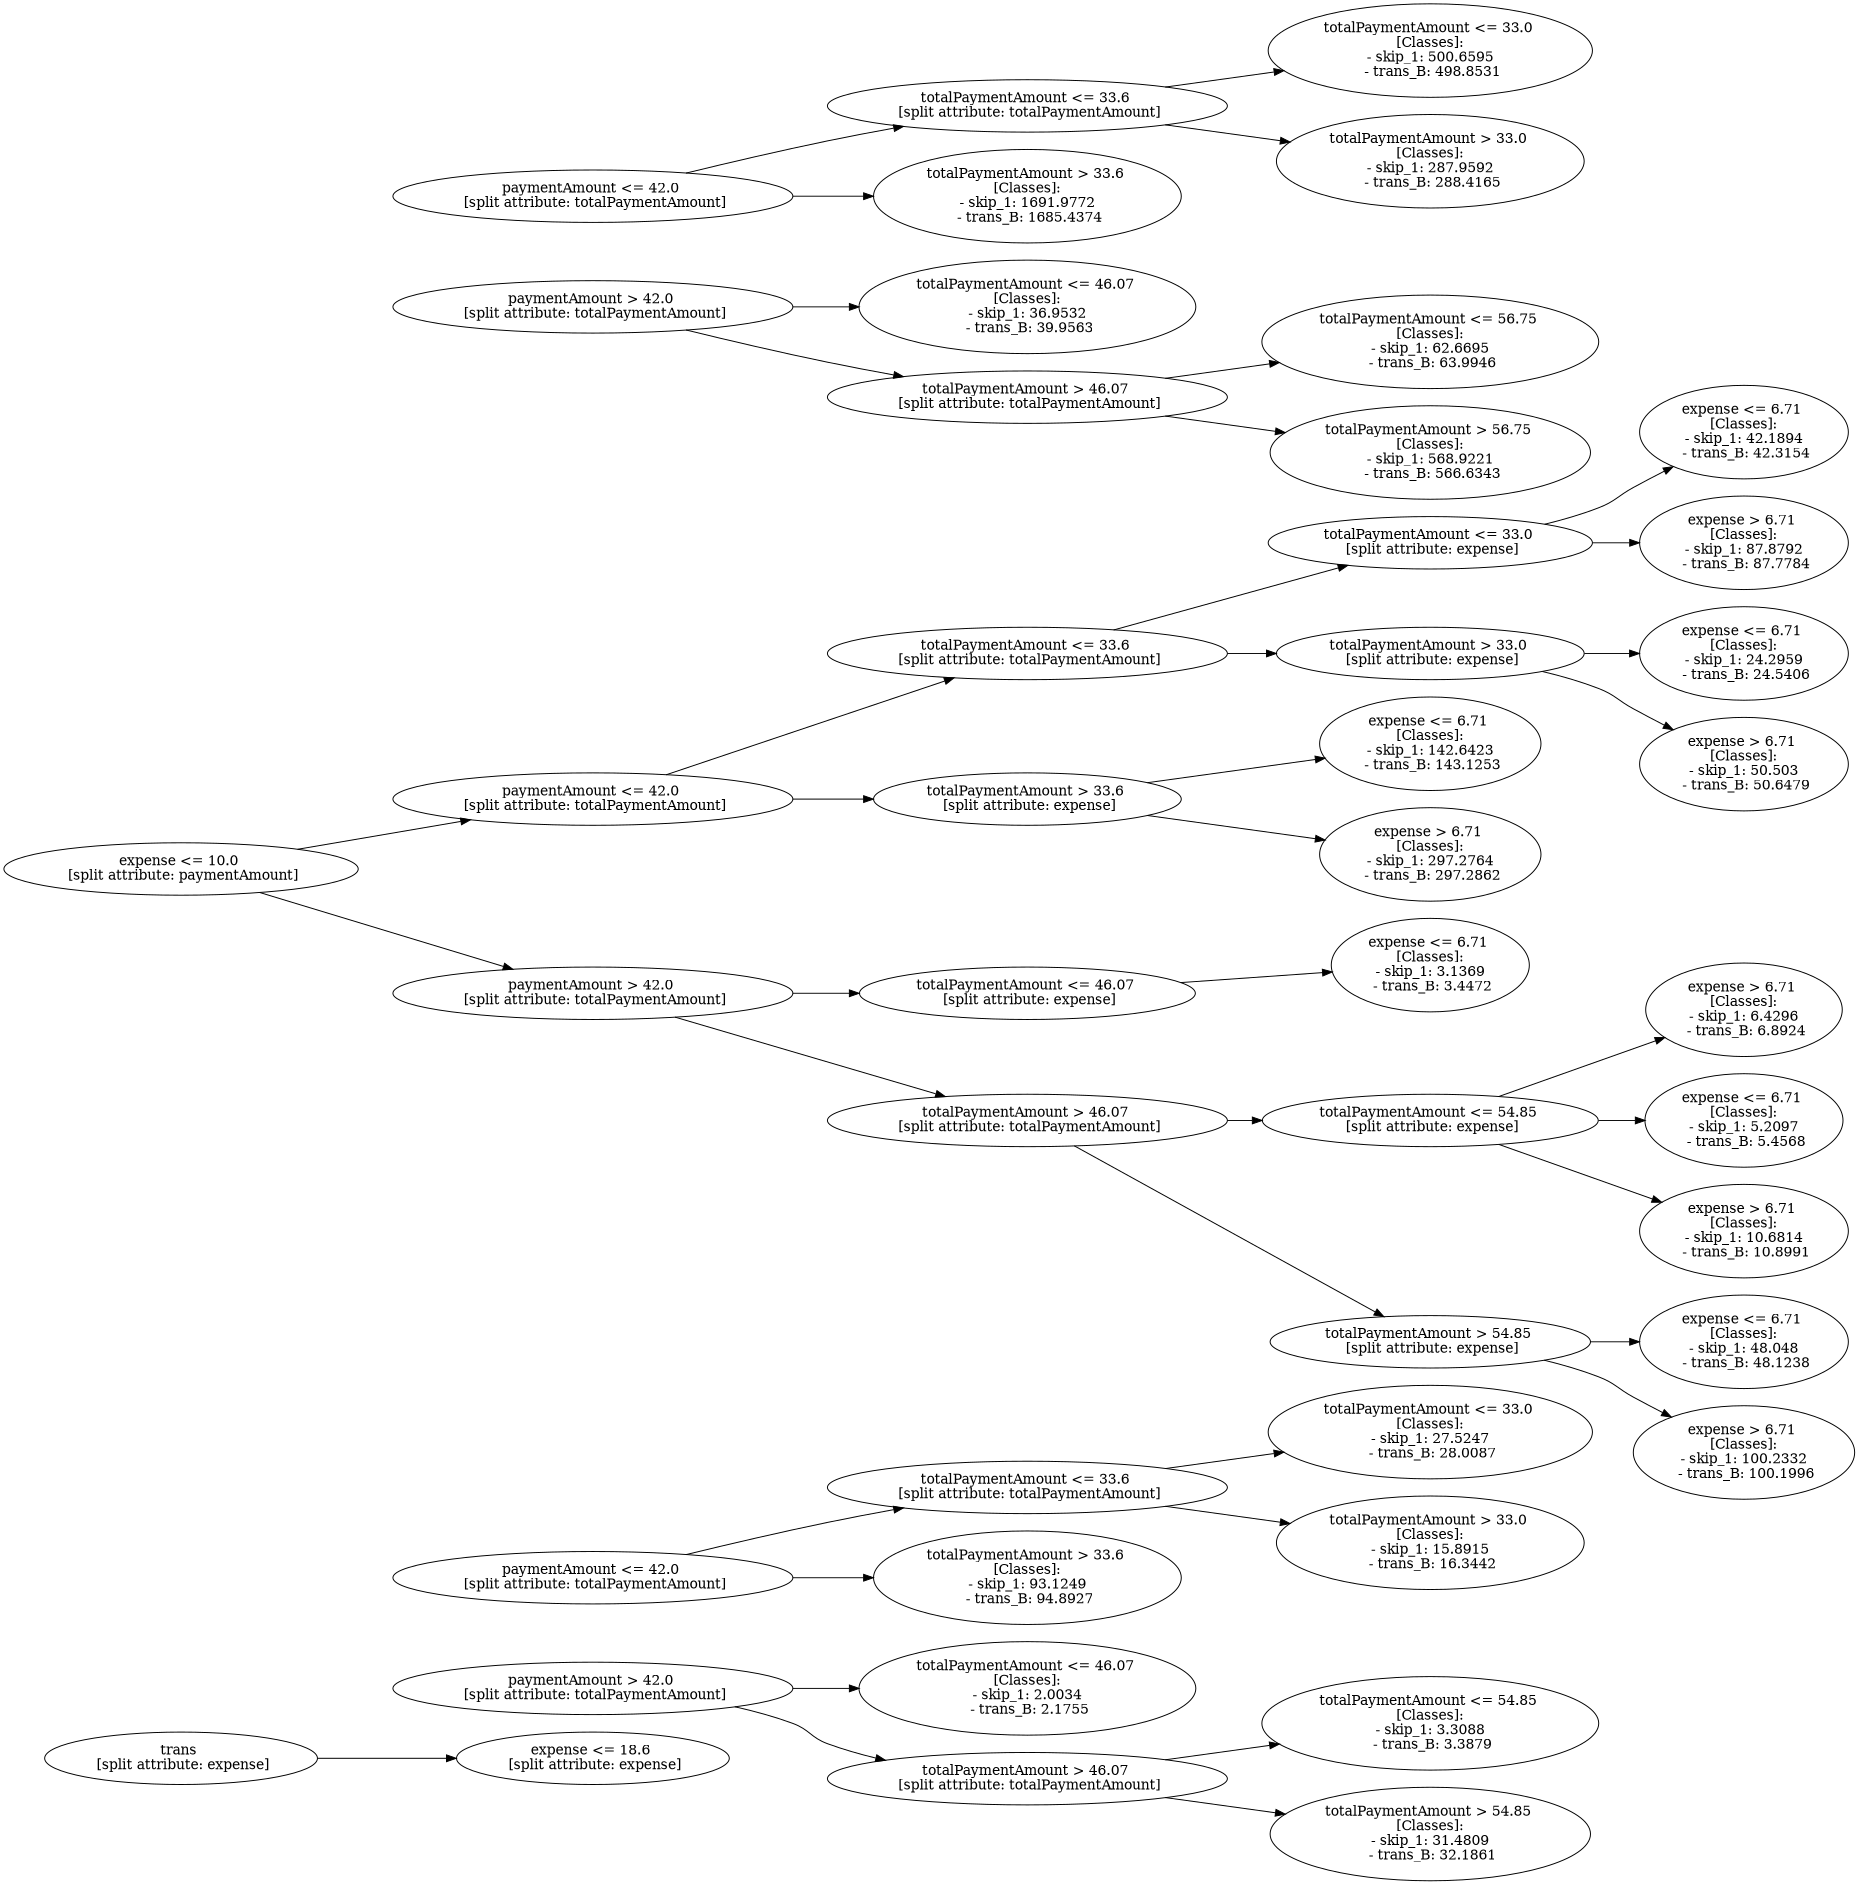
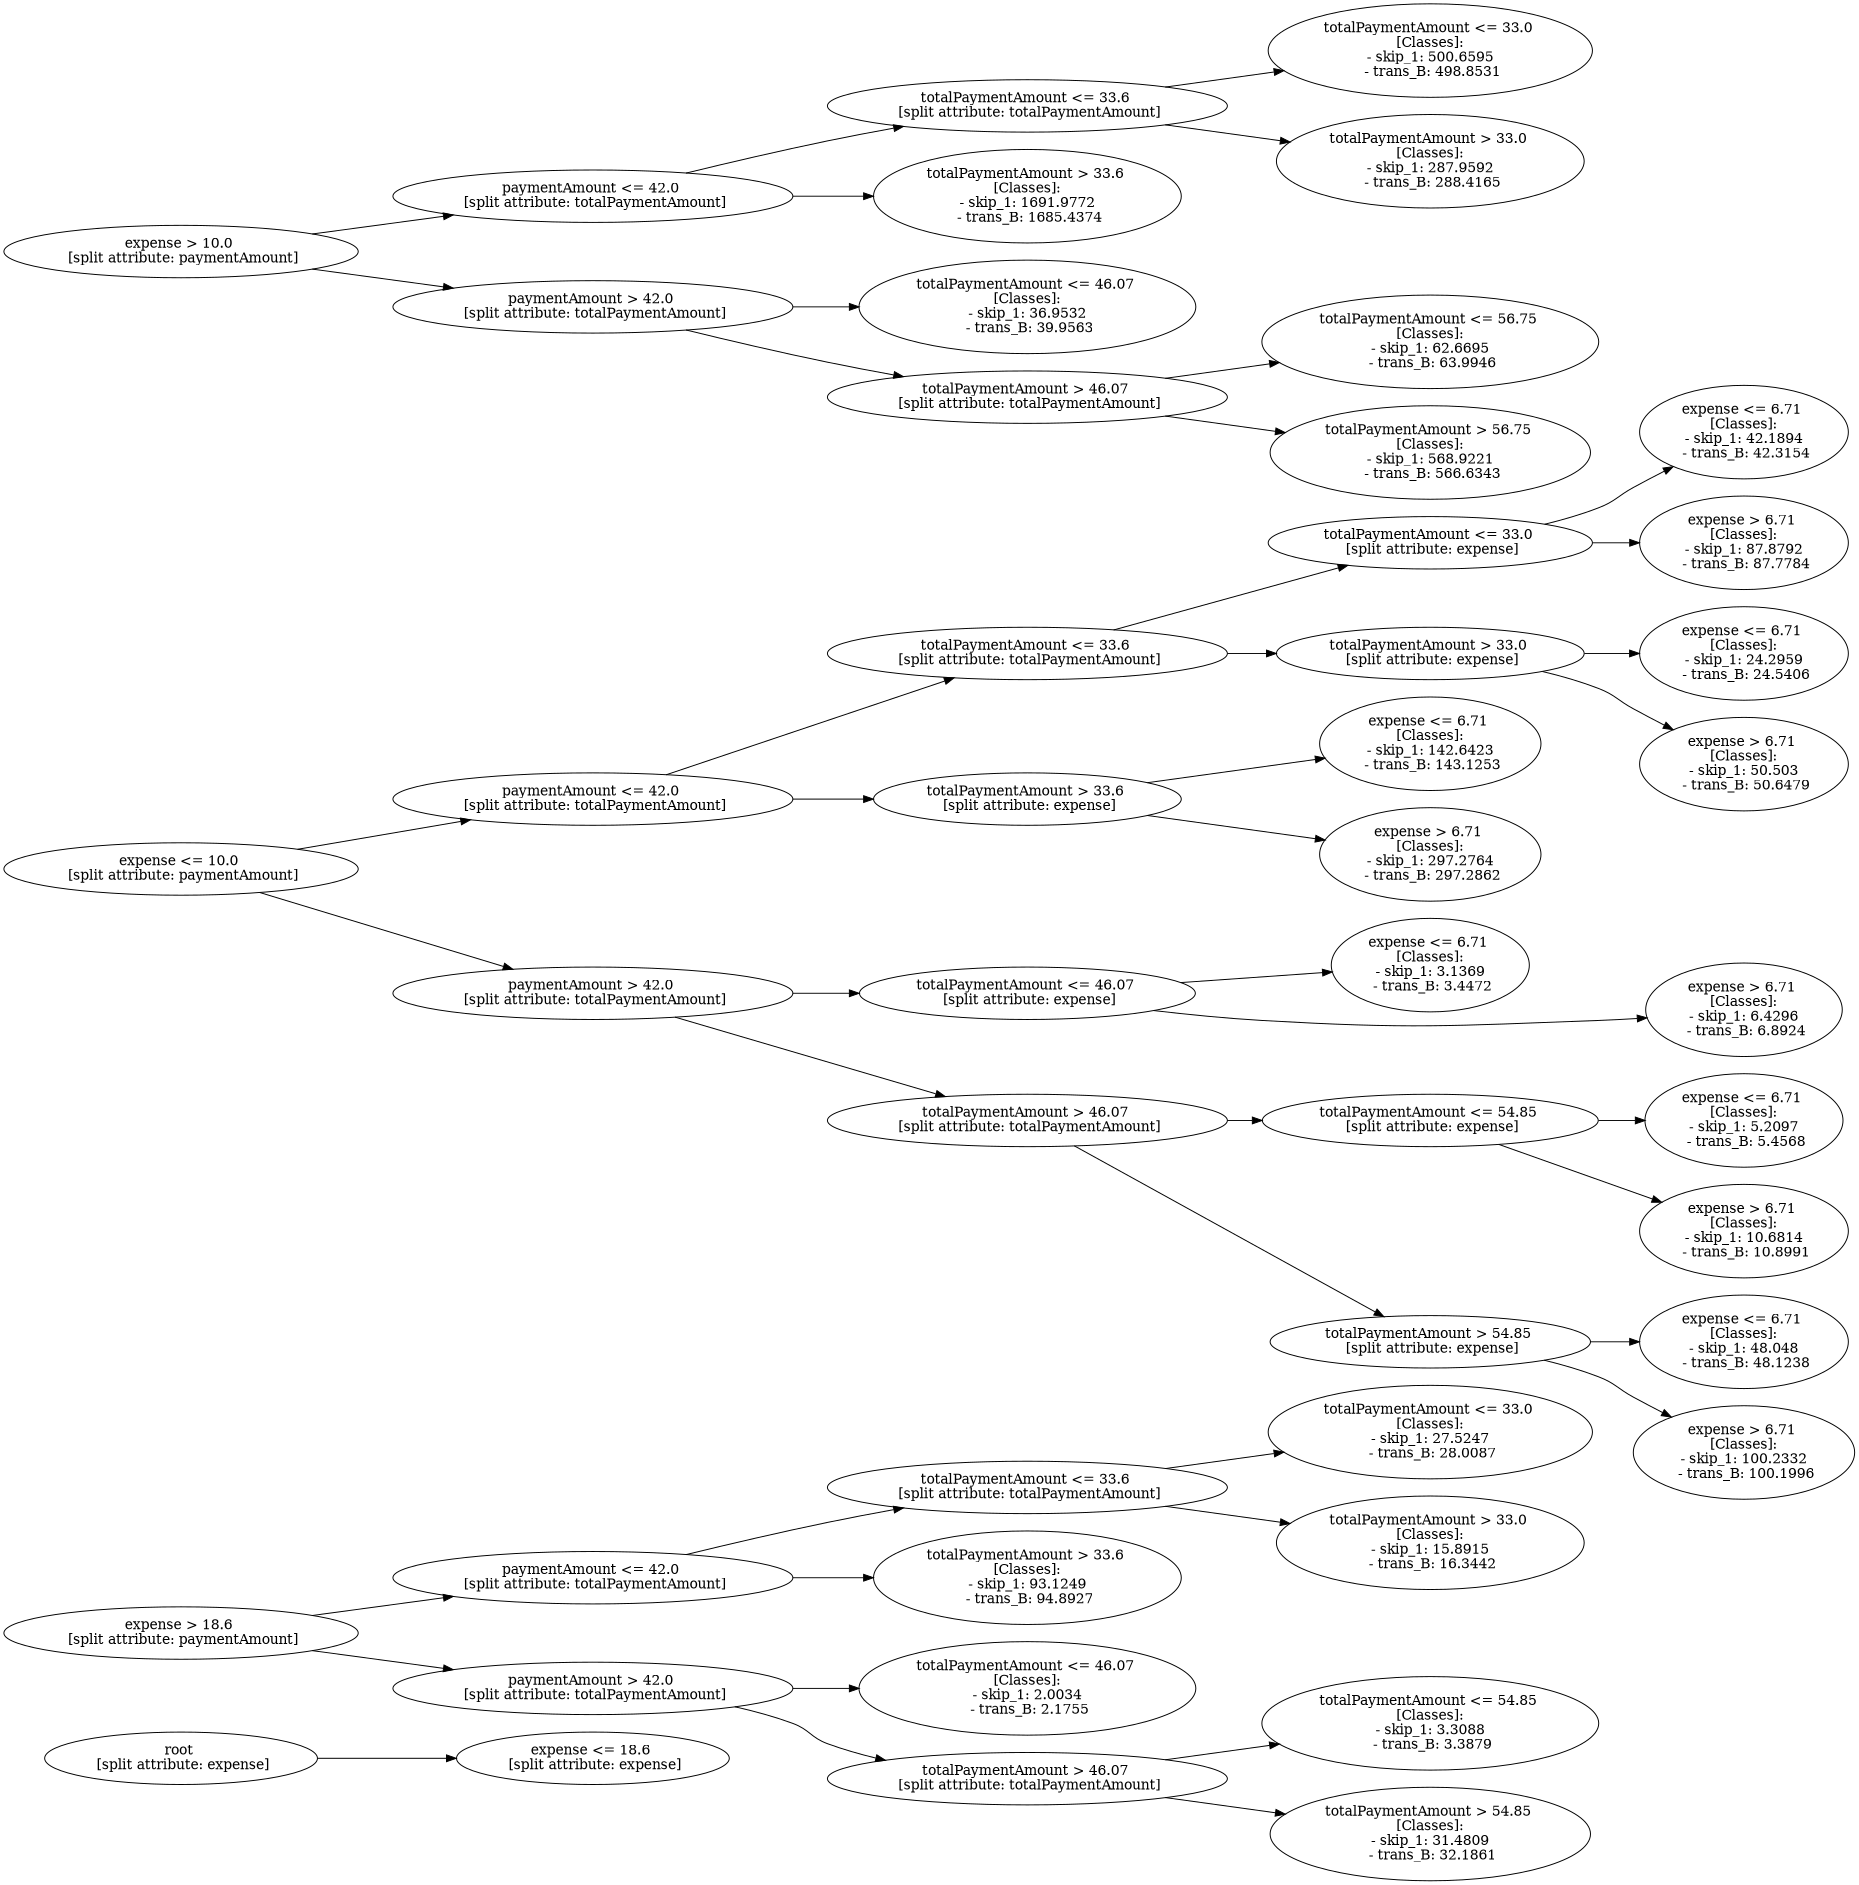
  digraph {
    rankdir=LR
-   n1 [label="trans \n [split attribute: expense]"]
+   n1 [label="root \n [split attribute: expense]"]
    n2 [label="expense <= 18.6 \n [split attribute: expense]"]
+   n3 [label="expense > 18.6 \n [split attribute: paymentAmount]"]
    n4 [label="paymentAmount <= 42.0 \n [split attribute: totalPaymentAmount]"]
    n5 [label="paymentAmount > 42.0 \n [split attribute: totalPaymentAmount]"]
    n6 [label="expense <= 10.0 \n [split attribute: paymentAmount]"]
    n7 [label="paymentAmount <= 42.0 \n [split attribute: totalPaymentAmount]"]
    n8 [label="paymentAmount > 42.0 \n [split attribute: totalPaymentAmount]"]
+   n9 [label="expense > 10.0 \n [split attribute: paymentAmount]"]
    n10 [label="paymentAmount <= 42.0 \n [split attribute: totalPaymentAmount]"]
    n11 [label="paymentAmount > 42.0 \n [split attribute: totalPaymentAmount]"]
    n12 [label="totalPaymentAmount <= 33.6 \n [split attribute: totalPaymentAmount]"]
    n13 [label="totalPaymentAmount > 33.6 \n [split attribute: expense]"]
    n14 [label="totalPaymentAmount <= 46.07 \n [split attribute: expense]"]
    n15 [label="totalPaymentAmount > 46.07 \n [split attribute: totalPaymentAmount]"]
    n16 [label="totalPaymentAmount <= 33.0 \n [split attribute: expense]"]
    n17 [label="totalPaymentAmount > 33.0 \n [split attribute: expense]"]
    n18 [label="expense <= 6.71 \n [Classes]: \n - skip_1: 142.6423 \n - trans_B: 143.1253"]
    n19 [label="expense > 6.71 \n [Classes]: \n - skip_1: 297.2764 \n - trans_B: 297.2862"]
    n20 [label="expense <= 6.71 \n [Classes]: \n - skip_1: 42.1894 \n - trans_B: 42.3154"]
    n21 [label="expense > 6.71 \n [Classes]: \n - skip_1: 87.8792 \n - trans_B: 87.7784"]
    n22 [label="expense <= 6.71 \n [Classes]: \n - skip_1: 24.2959 \n - trans_B: 24.5406"]
    n23 [label="expense > 6.71 \n [Classes]: \n - skip_1: 50.503 \n - trans_B: 50.6479"]
    n24 [label="expense <= 6.71 \n [Classes]: \n - skip_1: 3.1369 \n - trans_B: 3.4472"]
    n25 [label="expense > 6.71 \n [Classes]: \n - skip_1: 6.4296 \n - trans_B: 6.8924"]
    n26 [label="totalPaymentAmount <= 54.85 \n [split attribute: expense]"]
    n27 [label="totalPaymentAmount > 54.85 \n [split attribute: expense]"]
    n28 [label="expense <= 6.71 \n [Classes]: \n - skip_1: 5.2097 \n - trans_B: 5.4568"]
    n29 [label="expense > 6.71 \n [Classes]: \n - skip_1: 10.6814 \n - trans_B: 10.8991"]
    n30 [label="expense <= 6.71 \n [Classes]: \n - skip_1: 48.048 \n - trans_B: 48.1238"]
    n31 [label="expense > 6.71 \n [Classes]: \n - skip_1: 100.2332 \n - trans_B: 100.1996"]
    n32 [label="totalPaymentAmount <= 33.6 \n [split attribute: totalPaymentAmount]"]
    n33 [label="totalPaymentAmount > 33.6 \n [Classes]: \n - skip_1: 1691.9772 \n - trans_B: 1685.4374"]
    n34 [label="totalPaymentAmount <= 46.07 \n [Classes]: \n - skip_1: 36.9532 \n - trans_B: 39.9563"]
    n35 [label="totalPaymentAmount > 46.07 \n [split attribute: totalPaymentAmount]"]
    n36 [label="totalPaymentAmount <= 33.0 \n [Classes]: \n - skip_1: 500.6595 \n - trans_B: 498.8531"]
    n37 [label="totalPaymentAmount > 33.0 \n [Classes]: \n - skip_1: 287.9592 \n - trans_B: 288.4165"]
    n38 [label="totalPaymentAmount <= 56.75 \n [Classes]: \n - skip_1: 62.6695 \n - trans_B: 63.9946"]
    n39 [label="totalPaymentAmount > 56.75 \n [Classes]: \n - skip_1: 568.9221 \n - trans_B: 566.6343"]
    n40 [label="totalPaymentAmount <= 33.6 \n [split attribute: totalPaymentAmount]"]
    n41 [label="totalPaymentAmount > 33.6 \n [Classes]: \n - skip_1: 93.1249 \n - trans_B: 94.8927"]
    n42 [label="totalPaymentAmount <= 46.07 \n [Classes]: \n - skip_1: 2.0034 \n - trans_B: 2.1755"]
    n43 [label="totalPaymentAmount > 46.07 \n [split attribute: totalPaymentAmount]"]
    n44 [label="totalPaymentAmount <= 33.0 \n [Classes]: \n - skip_1: 27.5247 \n - trans_B: 28.0087"]
    n45 [label="totalPaymentAmount > 33.0 \n [Classes]: \n - skip_1: 15.8915 \n - trans_B: 16.3442"]
    n46 [label="totalPaymentAmount <= 54.85 \n [Classes]: \n - skip_1: 3.3088 \n - trans_B: 3.3879"]
    n47 [label="totalPaymentAmount > 54.85 \n [Classes]: \n - skip_1: 31.4809 \n - trans_B: 32.1861"]
    n1 -> n2
+   n3 -> n4
+   n3 -> n5
    n4 -> n40
    n4 -> n41
    n5 -> n42
    n5 -> n43
    n6 -> n7
    n6 -> n8
    n7 -> n12
    n7 -> n13
    n8 -> n14
    n8 -> n15
+   n9 -> n10
+   n9 -> n11
    n10 -> n32
    n10 -> n33
    n11 -> n34
    n11 -> n35
    n12 -> n16
    n12 -> n17
    n13 -> n18
    n13 -> n19
    n14 -> n24
-   n26 -> n25
+   n14 -> n25
    n15 -> n26
    n15 -> n27
    n16 -> n20
    n16 -> n21
    n17 -> n22
    n17 -> n23
    n26 -> n28
    n26 -> n29
    n27 -> n30
    n27 -> n31
    n32 -> n36
    n32 -> n37
    n35 -> n38
    n35 -> n39
    n40 -> n44
    n40 -> n45
    n43 -> n46
    n43 -> n47
  }
